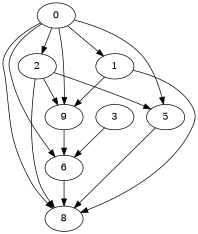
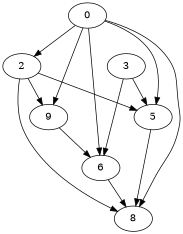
  digraph {
    node [Processor=0 Weight=176]
    edge [Weight=8]
    0 [Start_time=0 Weight=35]
    2 [Start_time=35]
    n3 [Start_time=211 label=9]
    6 [Start_time=387 Weight=141]
    n5 [Start_time=528 Weight=53 label=8]
-   1 [Processor=1 Start_time=38 Weight=88]
    5 [Processor=1 Start_time=285 Weight=141]
    3 [Processor=1 Start_time=126 Weight=159]
    0 -> 2 [Weight=9]
    0 -> n3 [Weight=5]
    0 -> 6 [Weight=4]
    0 -> n5 [Weight=9]
-   0 -> 1 [Weight=3]
    0 -> 5 [Weight=7]
    2 -> n3
    2 -> n5 [Weight=3]
    2 -> 5 [Weight=6]
    n3 -> 6 [Weight=2]
    6 -> n5
-   1 -> n3 [Weight=10]
-   1 -> n5 [Weight=6]
    5 -> n5 [Weight=4]
    3 -> 6
+   3 -> 5 [Weight=5]
  }
